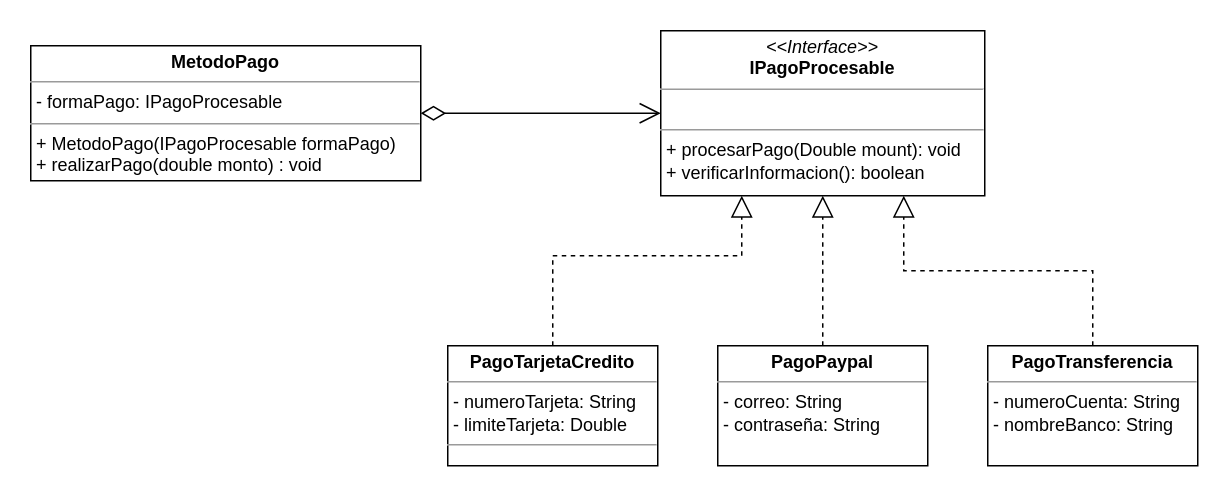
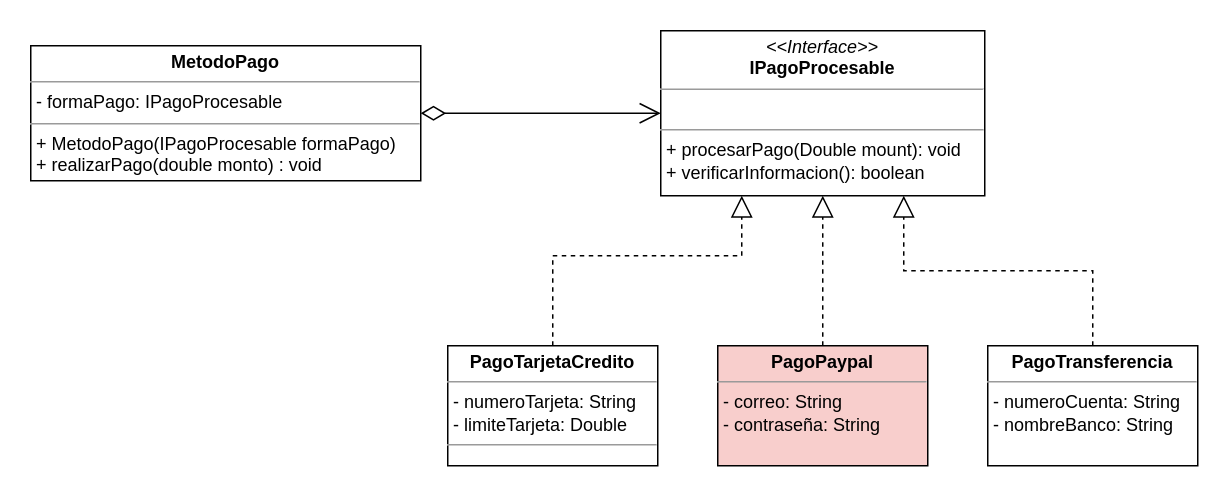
  <mxCell id="0" />
  <mxCell id="1" parent="0" />
  <mxCell id="2" value="&lt;p style=&quot;margin:0px;margin-top:4px;text-align:center;&quot;&gt;&lt;i&gt;&amp;lt;&amp;lt;Interface&amp;gt;&amp;gt;&lt;/i&gt;&lt;br&gt;&lt;b&gt;IPagoProcesable&lt;/b&gt;&lt;/p&gt;&lt;hr size=&quot;1&quot;&gt;&lt;p style=&quot;margin:0px;margin-left:4px;&quot;&gt;&lt;br&gt;&lt;/p&gt;&lt;hr size=&quot;1&quot;&gt;&lt;p style=&quot;margin:0px;margin-left:4px;&quot;&gt;+ procesarPago(Double mount): void&lt;br&gt;+ verificarInformacion(): boolean&lt;/p&gt;" style="verticalAlign=top;align=left;overflow=fill;fontSize=12;fontFamily=Helvetica;html=1;whiteSpace=wrap;" vertex="1" parent="1"><mxGeometry x="440" y="20" width="216" height="110" as="geometry" /></mxCell>
  <mxCell id="3" value="&lt;p style=&quot;margin:0px;margin-top:4px;text-align:center;&quot;&gt;&lt;b&gt;MetodoPago&lt;/b&gt;&lt;/p&gt;&lt;hr size=&quot;1&quot;&gt;&lt;p style=&quot;margin:0px;margin-left:4px;&quot;&gt;- formaPago: IPagoProcesable&lt;/p&gt;&lt;hr size=&quot;1&quot;&gt;&lt;p style=&quot;margin:0px;margin-left:4px;&quot;&gt;+&amp;nbsp;MetodoPago(IPagoProcesable formaPago)&lt;/p&gt;&lt;p style=&quot;margin:0px;margin-left:4px;&quot;&gt;+&amp;nbsp;realizarPago(double monto) : void&lt;/p&gt;" style="verticalAlign=top;align=left;overflow=fill;fontSize=12;fontFamily=Helvetica;html=1;whiteSpace=wrap;" vertex="1" parent="1"><mxGeometry x="20" y="30" width="260" height="90" as="geometry" /></mxCell>
  <mxCell id="4" value="" style="endArrow=open;html=1;endSize=12;startArrow=diamondThin;startSize=14;startFill=0;edgeStyle=orthogonalEdgeStyle;align=left;verticalAlign=bottom;rounded=0;exitX=1;exitY=0.5;exitDx=0;exitDy=0;" edge="1" parent="1" source="3" target="2"><mxGeometry x="-1" y="3" relative="1" as="geometry"><mxPoint x="280" y="170" as="sourcePoint" /><mxPoint x="440" y="170" as="targetPoint" /></mxGeometry></mxCell>
  <mxCell id="5" value="&lt;p style=&quot;margin:0px;margin-top:4px;text-align:center;&quot;&gt;&lt;b&gt;PagoTarjetaCredito&lt;/b&gt;&lt;/p&gt;&lt;hr size=&quot;1&quot;&gt;&lt;p style=&quot;margin:0px;margin-left:4px;&quot;&gt;- numeroTarjeta: String&lt;/p&gt;&lt;p style=&quot;margin:0px;margin-left:4px;&quot;&gt;- limiteTarjeta: Double&lt;/p&gt;&lt;hr size=&quot;1&quot;&gt;&lt;p style=&quot;margin:0px;margin-left:4px;&quot;&gt;&lt;br&gt;&lt;/p&gt;" style="verticalAlign=top;align=left;overflow=fill;fontSize=12;fontFamily=Helvetica;html=1;whiteSpace=wrap;" vertex="1" parent="1"><mxGeometry x="298" y="230" width="140" height="80" as="geometry" /></mxCell>
  <mxCell id="6" style="edgeStyle=orthogonalEdgeStyle;rounded=0;orthogonalLoop=1;jettySize=auto;html=1;exitX=0.5;exitY=1;exitDx=0;exitDy=0;" edge="1" parent="1" source="5" target="5"><mxGeometry relative="1" as="geometry" /></mxCell>
- <mxCell id="7" value="&lt;p style=&quot;margin:0px;margin-top:4px;text-align:center;&quot;&gt;&lt;b&gt;PagoPaypal&lt;/b&gt;&lt;/p&gt;&lt;hr size=&quot;1&quot;&gt;&lt;p style=&quot;margin:0px;margin-left:4px;&quot;&gt;- correo: String&lt;/p&gt;&lt;p style=&quot;margin:0px;margin-left:4px;&quot;&gt;- contraseña: String&lt;/p&gt;&lt;p style=&quot;margin:0px;margin-left:4px;&quot;&gt;&lt;br&gt;&lt;/p&gt;" style="verticalAlign=top;align=left;overflow=fill;fontSize=12;fontFamily=Helvetica;html=1;whiteSpace=wrap;" vertex="1" parent="1"><mxGeometry x="478" y="230" width="140" height="80" as="geometry" /></mxCell>
+ <mxCell id="7" value="&lt;p style=&quot;margin:0px;margin-top:4px;text-align:center;&quot;&gt;&lt;b&gt;PagoPaypal&lt;/b&gt;&lt;/p&gt;&lt;hr size=&quot;1&quot;&gt;&lt;p style=&quot;margin:0px;margin-left:4px;&quot;&gt;- correo: String&lt;/p&gt;&lt;p style=&quot;margin:0px;margin-left:4px;&quot;&gt;- contraseña: String&lt;/p&gt;&lt;p style=&quot;margin:0px;margin-left:4px;&quot;&gt;&lt;br&gt;&lt;/p&gt;" style="verticalAlign=top;align=left;overflow=fill;fontSize=12;fontFamily=Helvetica;html=1;whiteSpace=wrap;fillColor=#f8cecc;" vertex="1" parent="1"><mxGeometry x="478" y="230" width="140" height="80" as="geometry" /></mxCell>
  <mxCell id="8" value="&lt;p style=&quot;margin:0px;margin-top:4px;text-align:center;&quot;&gt;&lt;b&gt;PagoTransferencia&lt;/b&gt;&lt;/p&gt;&lt;hr size=&quot;1&quot;&gt;&lt;p style=&quot;margin:0px;margin-left:4px;&quot;&gt;- numeroCuenta: String&lt;/p&gt;&lt;p style=&quot;margin:0px;margin-left:4px;&quot;&gt;- nombreBanco: String&lt;/p&gt;&lt;p style=&quot;margin:0px;margin-left:4px;&quot;&gt;&lt;br&gt;&lt;/p&gt;" style="verticalAlign=top;align=left;overflow=fill;fontSize=12;fontFamily=Helvetica;html=1;whiteSpace=wrap;" vertex="1" parent="1"><mxGeometry x="658" y="230" width="140" height="80" as="geometry" /></mxCell>
  <mxCell id="9" value="" style="endArrow=block;dashed=1;endFill=0;endSize=12;html=1;rounded=0;exitX=0.5;exitY=0;exitDx=0;exitDy=0;entryX=0.5;entryY=1;entryDx=0;entryDy=0;" edge="1" parent="1" source="7" target="2"><mxGeometry width="160" relative="1" as="geometry"><mxPoint x="480" y="190" as="sourcePoint" /><mxPoint x="640" y="190" as="targetPoint" /></mxGeometry></mxCell>
  <mxCell id="10" value="" style="endArrow=block;dashed=1;endFill=0;endSize=12;html=1;rounded=0;exitX=0.5;exitY=0;exitDx=0;exitDy=0;entryX=0.75;entryY=1;entryDx=0;entryDy=0;" edge="1" parent="1" source="8" target="2"><mxGeometry width="160" relative="1" as="geometry"><mxPoint x="727.69" y="230" as="sourcePoint" /><mxPoint x="727.69" y="130" as="targetPoint" /><Array as="points"><mxPoint x="728" y="180" /><mxPoint x="602" y="180" /></Array></mxGeometry></mxCell>
  <mxCell id="11" value="" style="endArrow=block;dashed=1;endFill=0;endSize=12;html=1;rounded=0;exitX=0.5;exitY=0;exitDx=0;exitDy=0;entryX=0.25;entryY=1;entryDx=0;entryDy=0;" edge="1" parent="1" source="5" target="2"><mxGeometry width="160" relative="1" as="geometry"><mxPoint x="416" y="220" as="sourcePoint" /><mxPoint x="290" y="120" as="targetPoint" /><Array as="points"><mxPoint x="368" y="170" /><mxPoint x="494" y="170" /></Array></mxGeometry></mxCell>
